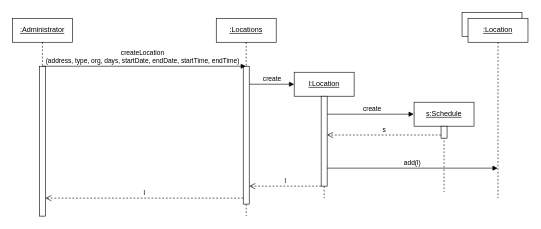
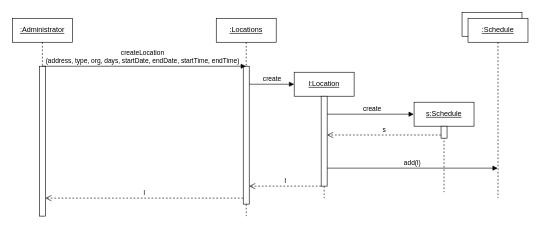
  <mxCell id="0" />
  <mxCell id="1" parent="0" />
  <mxCell id="2" value="" style="rounded=0;whiteSpace=wrap;html=1;" vertex="1" parent="1"><mxGeometry x="770" y="20" width="100" height="40" as="geometry" /></mxCell>
  <mxCell id="3" value="&lt;u&gt;:Administrator&lt;/u&gt;" style="shape=umlLifeline;perimeter=lifelinePerimeter;whiteSpace=wrap;html=1;container=1;dropTarget=0;collapsible=0;recursiveResize=0;outlineConnect=0;portConstraint=eastwest;newEdgeStyle={&quot;curved&quot;:0,&quot;rounded&quot;:0};" vertex="1" parent="1"><mxGeometry x="20" y="30" width="100" height="330" as="geometry" /></mxCell>
  <mxCell id="4" value="" style="html=1;points=[[0,0,0,0,5],[0,1,0,0,-5],[1,0,0,0,5],[1,1,0,0,-5]];perimeter=orthogonalPerimeter;outlineConnect=0;targetShapes=umlLifeline;portConstraint=eastwest;newEdgeStyle={&quot;curved&quot;:0,&quot;rounded&quot;:0};" vertex="1" parent="3"><mxGeometry x="45" y="80" width="10" height="250" as="geometry" /></mxCell>
  <mxCell id="5" value="&lt;u&gt;:Locations&lt;/u&gt;" style="shape=umlLifeline;perimeter=lifelinePerimeter;whiteSpace=wrap;html=1;container=1;dropTarget=0;collapsible=0;recursiveResize=0;outlineConnect=0;portConstraint=eastwest;newEdgeStyle={&quot;curved&quot;:0,&quot;rounded&quot;:0};" vertex="1" parent="1"><mxGeometry x="360" y="30" width="100" height="330" as="geometry" /></mxCell>
  <mxCell id="6" value="" style="html=1;points=[[0,0,0,0,5],[0,1,0,0,-5],[1,0,0,0,5],[1,1,0,0,-5]];perimeter=orthogonalPerimeter;outlineConnect=0;targetShapes=umlLifeline;portConstraint=eastwest;newEdgeStyle={&quot;curved&quot;:0,&quot;rounded&quot;:0};" vertex="1" parent="5"><mxGeometry x="45" y="80" width="10" height="230" as="geometry" /></mxCell>
  <mxCell id="7" value="createLocation&lt;div&gt;(address, type, org, days, startDate, endDate, startTime, endTime)&lt;/div&gt;" style="html=1;verticalAlign=bottom;endArrow=block;curved=0;rounded=0;" edge="1" parent="1" target="5"><mxGeometry x="-0.019" width="80" relative="1" as="geometry"><mxPoint x="69.5" y="110" as="sourcePoint" /><mxPoint x="279.5" y="110" as="targetPoint" /><mxPoint as="offset" /></mxGeometry></mxCell>
  <mxCell id="8" value="&lt;u&gt;l:Location&lt;/u&gt;" style="shape=umlLifeline;perimeter=lifelinePerimeter;whiteSpace=wrap;html=1;container=1;dropTarget=0;collapsible=0;recursiveResize=0;outlineConnect=0;portConstraint=eastwest;newEdgeStyle={&quot;curved&quot;:0,&quot;rounded&quot;:0};" vertex="1" parent="1"><mxGeometry x="490" y="120" width="100" height="210" as="geometry" /></mxCell>
  <mxCell id="9" value="" style="html=1;points=[[0,0,0,0,5],[0,1,0,0,-5],[1,0,0,0,5],[1,1,0,0,-5]];perimeter=orthogonalPerimeter;outlineConnect=0;targetShapes=umlLifeline;portConstraint=eastwest;newEdgeStyle={&quot;curved&quot;:0,&quot;rounded&quot;:0};" vertex="1" parent="8"><mxGeometry x="45" y="40" width="10" height="150" as="geometry" /></mxCell>
  <mxCell id="10" value="create" style="html=1;verticalAlign=bottom;endArrow=block;curved=0;rounded=0;" edge="1" parent="1"><mxGeometry width="80" relative="1" as="geometry"><mxPoint x="415" y="140" as="sourcePoint" /><mxPoint x="490" y="140" as="targetPoint" /><mxPoint as="offset" /></mxGeometry></mxCell>
  <mxCell id="11" value="l" style="html=1;verticalAlign=bottom;endArrow=open;dashed=1;endSize=8;curved=0;rounded=0;" edge="1" parent="1"><mxGeometry relative="1" as="geometry"><mxPoint x="535" y="310" as="sourcePoint" /><mxPoint x="415" y="310" as="targetPoint" /><Array as="points"><mxPoint x="460" y="310" /></Array></mxGeometry></mxCell>
- <mxCell id="12" value="&lt;u&gt;:Location&lt;/u&gt;" style="shape=umlLifeline;perimeter=lifelinePerimeter;whiteSpace=wrap;html=1;container=1;dropTarget=0;collapsible=0;recursiveResize=0;outlineConnect=0;portConstraint=eastwest;newEdgeStyle={&quot;curved&quot;:0,&quot;rounded&quot;:0};" vertex="1" parent="1"><mxGeometry x="780" y="30" width="100" height="300" as="geometry" /></mxCell>
+ <mxCell id="12" value="&lt;u&gt;:Schedule&lt;/u&gt;" style="shape=umlLifeline;perimeter=lifelinePerimeter;whiteSpace=wrap;html=1;container=1;dropTarget=0;collapsible=0;recursiveResize=0;outlineConnect=0;portConstraint=eastwest;newEdgeStyle={&quot;curved&quot;:0,&quot;rounded&quot;:0};" vertex="1" parent="1"><mxGeometry x="780" y="30" width="100" height="300" as="geometry" /></mxCell>
  <mxCell id="13" value="create" style="html=1;verticalAlign=bottom;endArrow=block;curved=0;rounded=0;exitX=1;exitY=1;exitDx=0;exitDy=-5;exitPerimeter=0;" edge="1" parent="1"><mxGeometry x="0.038" width="80" relative="1" as="geometry"><mxPoint x="545" y="190" as="sourcePoint" /><mxPoint x="689.5" y="190" as="targetPoint" /><mxPoint as="offset" /></mxGeometry></mxCell>
  <mxCell id="14" value="l" style="html=1;verticalAlign=bottom;endArrow=open;dashed=1;endSize=8;curved=0;rounded=0;" edge="1" parent="1" source="6"><mxGeometry relative="1" as="geometry"><mxPoint x="275" y="330" as="sourcePoint" /><mxPoint x="75" y="330" as="targetPoint" /><Array as="points"><mxPoint x="200" y="330" /></Array></mxGeometry></mxCell>
  <mxCell id="15" value="&lt;u&gt;s:Schedule&lt;/u&gt;" style="shape=umlLifeline;perimeter=lifelinePerimeter;whiteSpace=wrap;html=1;container=1;dropTarget=0;collapsible=0;recursiveResize=0;outlineConnect=0;portConstraint=eastwest;newEdgeStyle={&quot;curved&quot;:0,&quot;rounded&quot;:0};" vertex="1" parent="1"><mxGeometry x="690" y="170" width="100" height="150" as="geometry" /></mxCell>
  <mxCell id="16" value="" style="html=1;points=[[0,0,0,0,5],[0,1,0,0,-5],[1,0,0,0,5],[1,1,0,0,-5]];perimeter=orthogonalPerimeter;outlineConnect=0;targetShapes=umlLifeline;portConstraint=eastwest;newEdgeStyle={&quot;curved&quot;:0,&quot;rounded&quot;:0};" vertex="1" parent="15"><mxGeometry x="45" y="40" width="10" height="20" as="geometry" /></mxCell>
  <mxCell id="17" value="add(l)" style="html=1;verticalAlign=bottom;endArrow=block;curved=0;rounded=0;" edge="1" parent="1"><mxGeometry x="-0.0" width="80" relative="1" as="geometry"><mxPoint x="545" y="280" as="sourcePoint" /><mxPoint x="829.5" y="280" as="targetPoint" /><mxPoint as="offset" /></mxGeometry></mxCell>
  <mxCell id="18" value="s" style="html=1;verticalAlign=bottom;endArrow=open;dashed=1;endSize=8;curved=0;rounded=0;" edge="1" parent="1" source="16"><mxGeometry relative="1" as="geometry"><mxPoint x="730" y="224.71" as="sourcePoint" /><mxPoint x="545" y="224.71" as="targetPoint" /><Array as="points" /></mxGeometry></mxCell>
